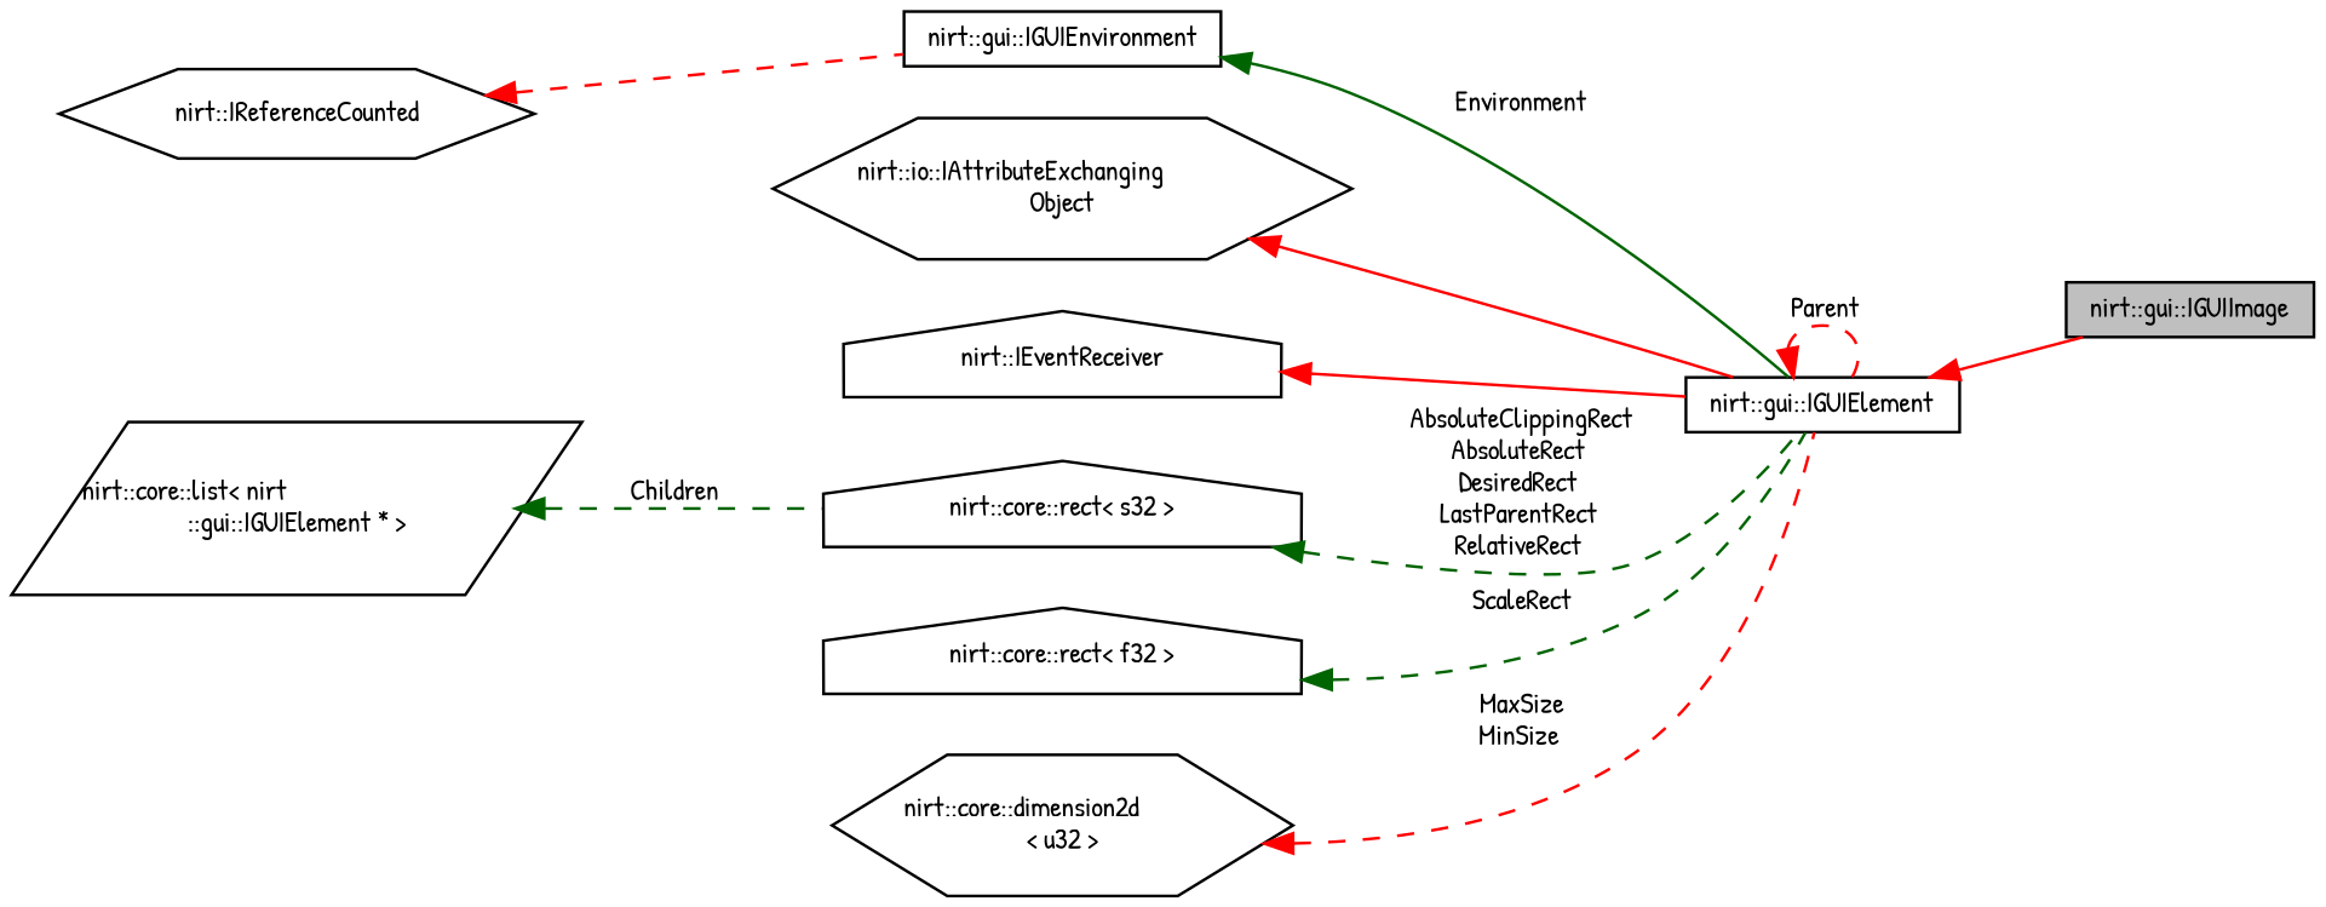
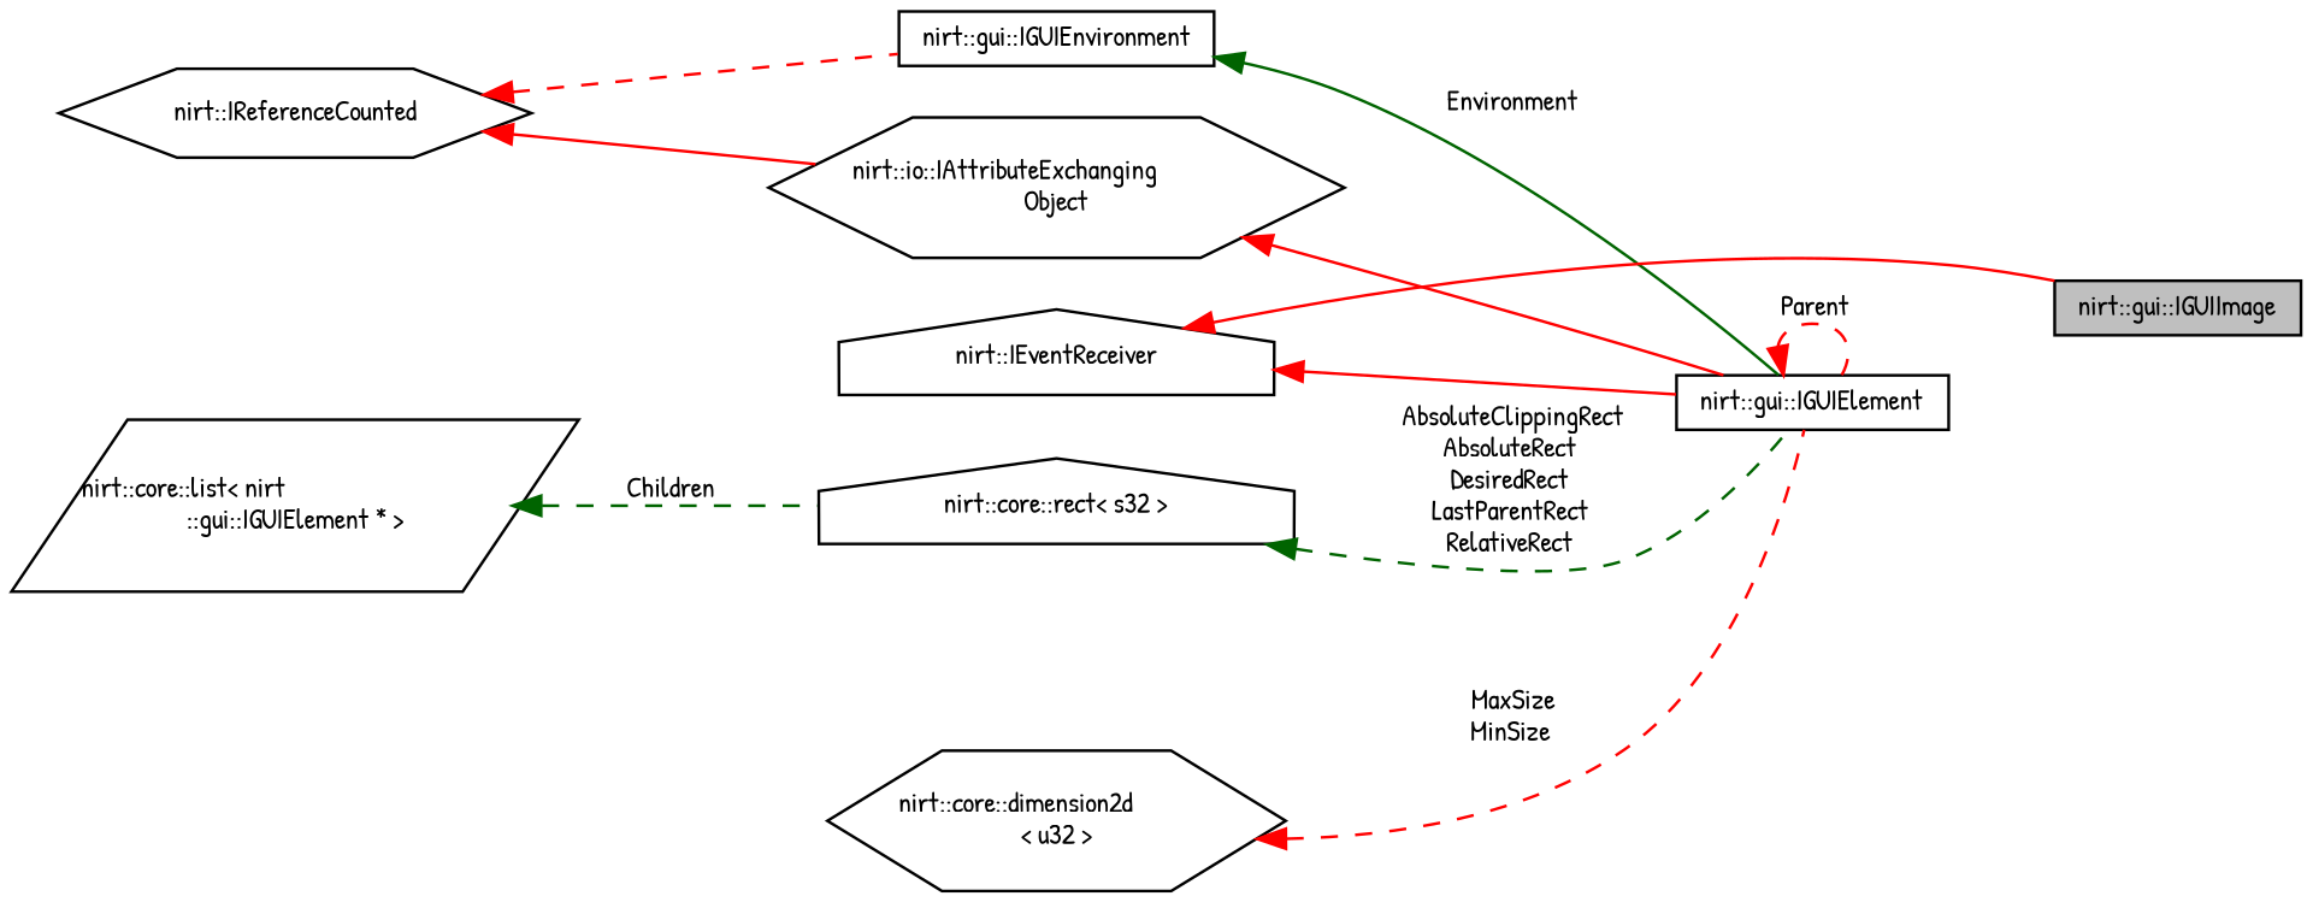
  digraph {
    fontname="Patrick Hand"
    rankdir=LR
    node [color=black fillcolor=white fontname="Patrick Hand" fontsize=10 shape=box style=filled]
    edge [color=red dir=back fontname="Patrick Hand" fontsize=10 labelfontname=Helvetica labelfontsize=10 style=dashed]
    n1 [fillcolor=grey75 fontcolor=black height=0.2 label="nirt::gui::IGUIImage" width=0.4]
    n2 [height=0.2 label="nirt::gui::IGUIElement" width=0.4]
    n3 [height=0.2 label="nirt::io::IAttributeExchanging\lObject" shape=hexagon width=0.4]
    n4 [height=0.2 label="nirt::IReferenceCounted" shape=hexagon width=0.4]
    n5 [height=0.2 label="nirt::gui::IGUIEnvironment" width=0.4]
    n6 [height=0.2 label="nirt::IEventReceiver" shape=house width=0.4]
    n7 [height=0.2 label="nirt::core::list\< nirt\l::gui::IGUIElement * \>" shape=parallelogram width=0.4]
    n8 [height=0.2 label="nirt::core::rect\< s32 \>" shape=house width=0.4]
-   n9 [height=0.2 label="nirt::core::rect\< f32 \>" shape=house width=0.4]
    n10 [height=0.2 label="nirt::core::dimension2d\l\< u32 \>" shape=hexagon width=0.4]
-   n2 -> n1 [style=solid]
+   n6 -> n1 [style=solid]
    n2 -> n2 [label=" Parent"]
    n3 -> n2 [style=solid]
+   n4 -> n3 [style=solid]
    n4 -> n5
    n5 -> n2 [color=darkgreen label=" Environment" style=solid]
    n6 -> n2 [style=solid]
    n7 -> n8 [color=darkgreen label=" Children"]
    n8 -> n2 [color=darkgreen label=" AbsoluteClippingRect\nAbsoluteRect\nDesiredRect\nLastParentRect\nRelativeRect"]
-   n9 -> n2 [color=darkgreen label=" ScaleRect"]
    n10 -> n2 [label=" MaxSize\nMinSize"]
  }
